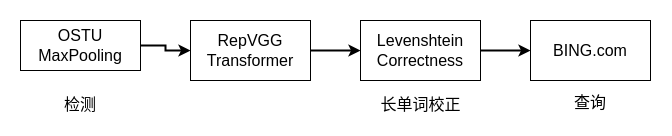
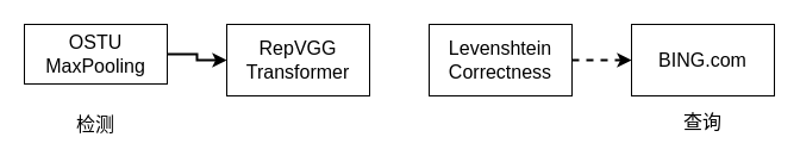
  <mxCell id="0" />
  <mxCell id="1" parent="0" />
  <mxCell id="2" style="edgeStyle=orthogonalEdgeStyle;rounded=0;orthogonalLoop=1;jettySize=auto;html=1;exitX=1;exitY=0.5;exitDx=0;exitDy=0;entryX=0;entryY=0.5;entryDx=0;entryDy=0;fontSize=16;strokeWidth=2;" edge="1" parent="1" source="3" target="5"><mxGeometry relative="1" as="geometry" /></mxCell>
  <mxCell id="3" value="OSTU&lt;br&gt;MaxPooling" style="rounded=0;whiteSpace=wrap;html=1;fontSize=16;" vertex="1" parent="1"><mxGeometry x="20" y="20" width="120" height="50" as="geometry" /></mxCell>
- <mxCell id="4" style="edgeStyle=orthogonalEdgeStyle;rounded=0;orthogonalLoop=1;jettySize=auto;html=1;exitX=1;exitY=0.5;exitDx=0;exitDy=0;entryX=0;entryY=0.5;entryDx=0;entryDy=0;strokeWidth=2;fontSize=16;" edge="1" parent="1" source="5" target="7"><mxGeometry relative="1" as="geometry" /></mxCell>
  <mxCell id="5" value="RepVGG&lt;br&gt;Transformer" style="rounded=0;whiteSpace=wrap;html=1;fontSize=16;" vertex="1" parent="1"><mxGeometry x="190" y="20" width="120" height="60" as="geometry" /></mxCell>
- <mxCell id="6" style="edgeStyle=orthogonalEdgeStyle;rounded=0;orthogonalLoop=1;jettySize=auto;html=1;exitX=1;exitY=0.5;exitDx=0;exitDy=0;entryX=0;entryY=0.5;entryDx=0;entryDy=0;strokeWidth=2;fontSize=16;" edge="1" parent="1" source="7" target="8"><mxGeometry relative="1" as="geometry" /></mxCell>
+ <mxCell id="6" style="edgeStyle=orthogonalEdgeStyle;rounded=0;orthogonalLoop=1;jettySize=auto;html=1;exitX=1;exitY=0.5;exitDx=0;exitDy=0;entryX=0;entryY=0.5;entryDx=0;entryDy=0;strokeWidth=2;fontSize=16;dashed=1;" edge="1" parent="1" source="7" target="8"><mxGeometry relative="1" as="geometry" /></mxCell>
  <mxCell id="7" value="Levenshtein&lt;br&gt;Correctness" style="rounded=0;whiteSpace=wrap;html=1;fontSize=16;" vertex="1" parent="1"><mxGeometry x="360" y="20" width="120" height="60" as="geometry" /></mxCell>
  <mxCell id="8" value="BING.com" style="rounded=0;whiteSpace=wrap;html=1;fontSize=16;" vertex="1" parent="1"><mxGeometry x="530" y="20" width="120" height="60" as="geometry" /></mxCell>
  <mxCell id="9" value="检测" style="text;html=1;strokeColor=none;fillColor=none;align=center;verticalAlign=middle;whiteSpace=wrap;rounded=0;fontSize=16;" vertex="1" parent="1"><mxGeometry x="60" y="94" width="40" height="20" as="geometry" /></mxCell>
- <mxCell id="10" value="长单词校正" style="text;html=1;strokeColor=none;fillColor=none;align=center;verticalAlign=middle;whiteSpace=wrap;rounded=0;fontSize=16;" vertex="1" parent="1"><mxGeometry x="367.5" y="94" width="105" height="20" as="geometry" /></mxCell>
  <mxCell id="11" value="查询" style="text;html=1;strokeColor=none;fillColor=none;align=center;verticalAlign=middle;whiteSpace=wrap;rounded=0;fontSize=16;" vertex="1" parent="1"><mxGeometry x="570" y="92" width="40" height="20" as="geometry" /></mxCell>
